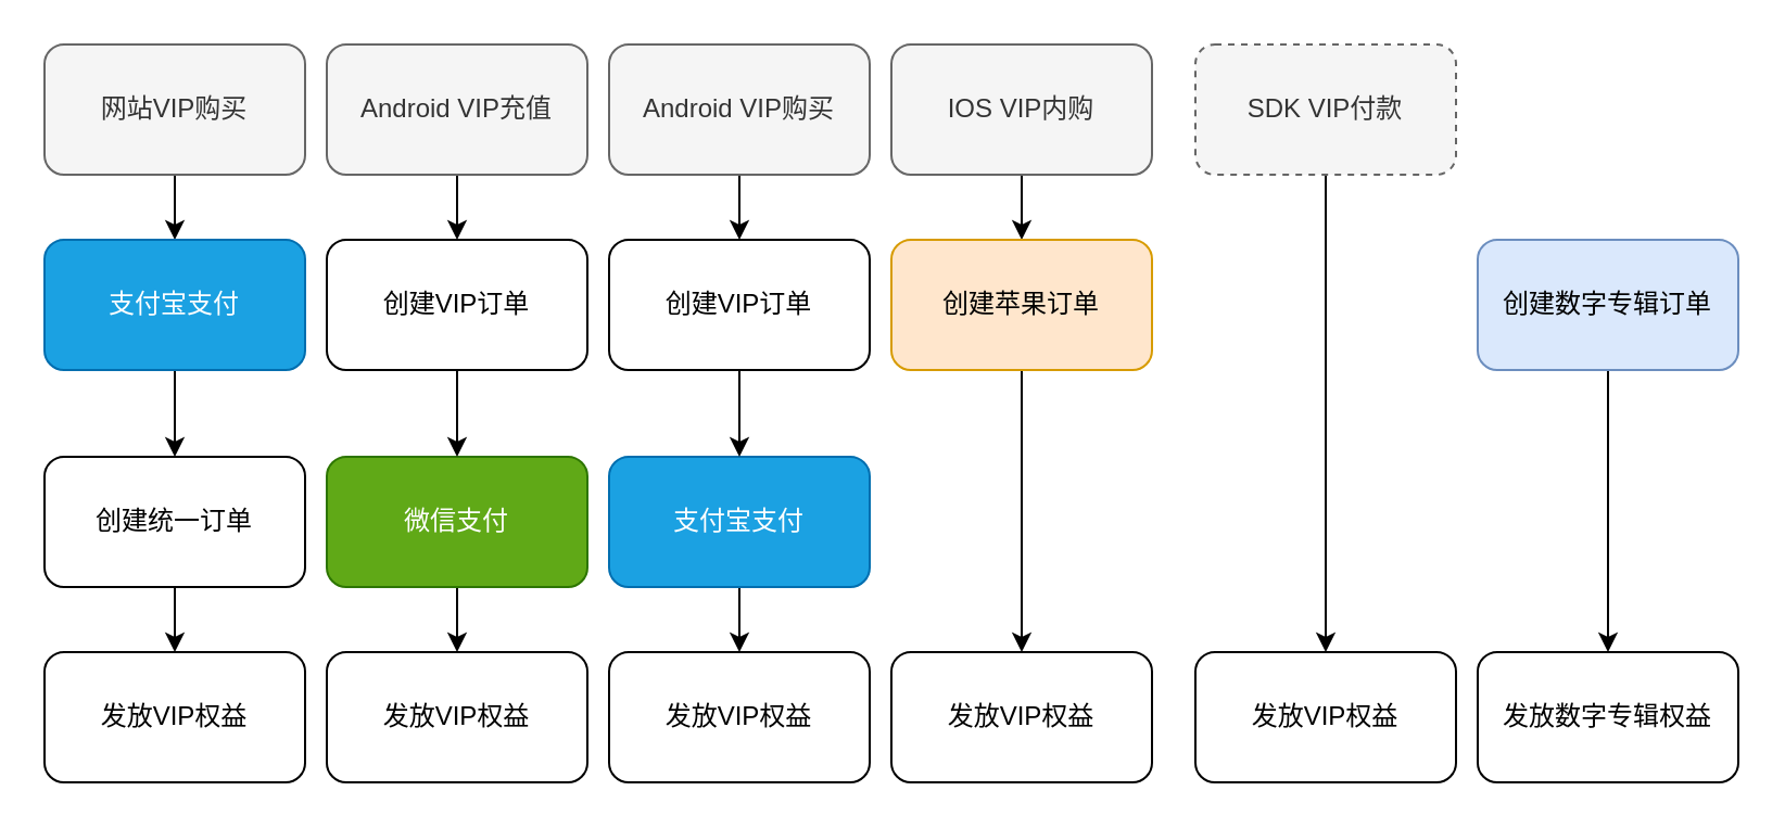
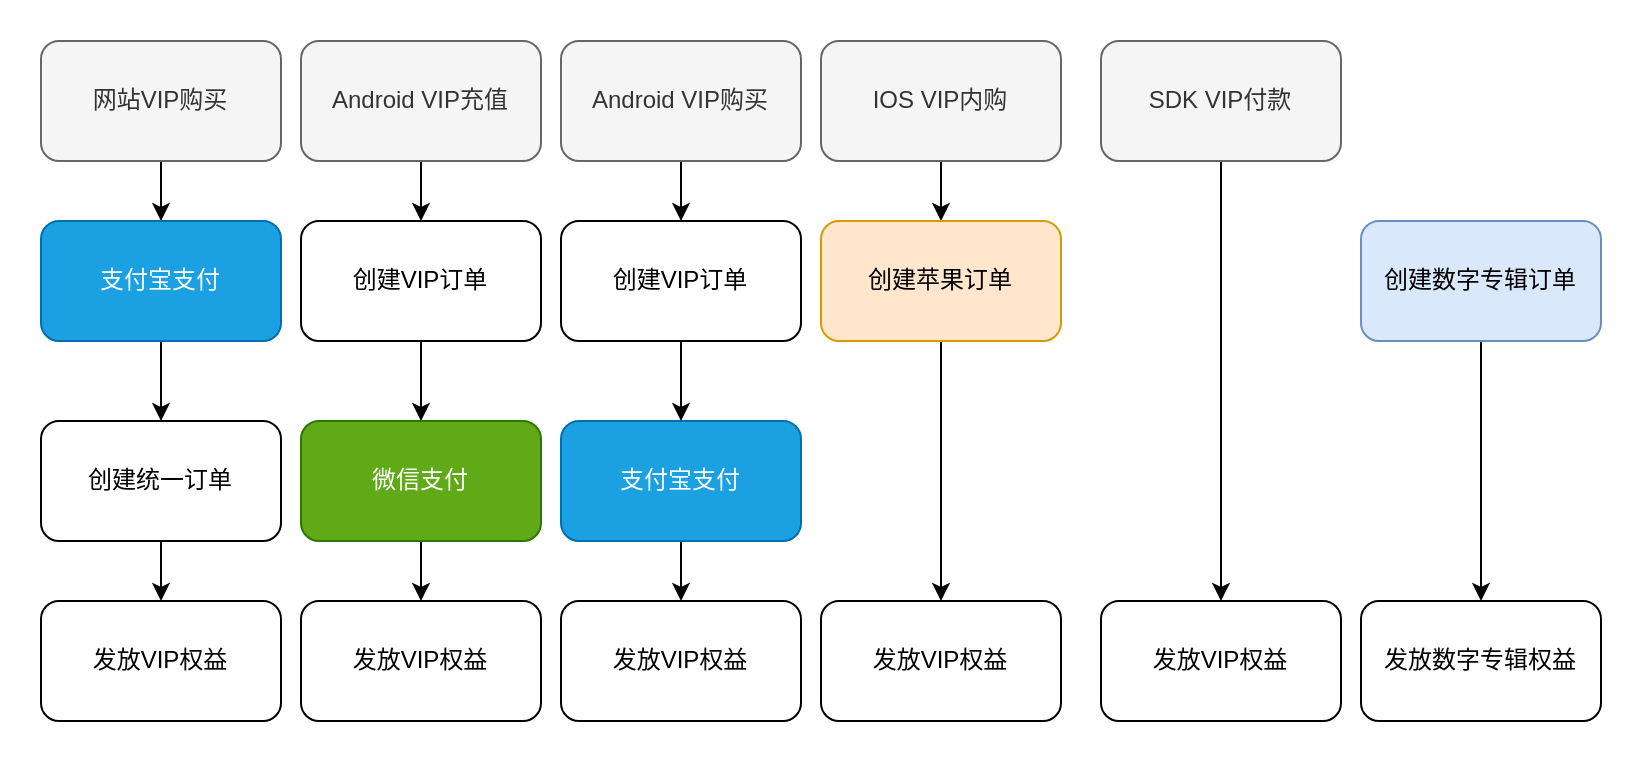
  <mxCell id="0" />
  <mxCell id="1" parent="0" />
  <mxCell id="2" style="edgeStyle=orthogonalEdgeStyle;rounded=0;orthogonalLoop=1;jettySize=auto;html=1;exitX=0.5;exitY=1;exitDx=0;exitDy=0;" edge="1" parent="1" source="3" target="5"><mxGeometry relative="1" as="geometry" /></mxCell>
  <mxCell id="3" value="网站VIP购买" style="rounded=1;whiteSpace=wrap;html=1;fillColor=#f5f5f5;strokeColor=#666666;fontColor=#333333;" vertex="1" parent="1"><mxGeometry x="20" y="20" width="120" height="60" as="geometry" /></mxCell>
  <mxCell id="4" style="edgeStyle=orthogonalEdgeStyle;rounded=0;orthogonalLoop=1;jettySize=auto;html=1;exitX=0.5;exitY=1;exitDx=0;exitDy=0;" edge="1" parent="1" source="5" target="7"><mxGeometry relative="1" as="geometry" /></mxCell>
  <mxCell id="5" value="支付宝支付" style="rounded=1;whiteSpace=wrap;html=1;fillColor=#1ba1e2;strokeColor=#006EAF;fontColor=#ffffff;" vertex="1" parent="1"><mxGeometry x="20" y="110" width="120" height="60" as="geometry" /></mxCell>
  <mxCell id="6" style="edgeStyle=orthogonalEdgeStyle;rounded=0;orthogonalLoop=1;jettySize=auto;html=1;exitX=0.5;exitY=1;exitDx=0;exitDy=0;" edge="1" parent="1" source="7" target="8"><mxGeometry relative="1" as="geometry" /></mxCell>
  <mxCell id="7" value="创建统一订单" style="rounded=1;whiteSpace=wrap;html=1;" vertex="1" parent="1"><mxGeometry x="20" y="210" width="120" height="60" as="geometry" /></mxCell>
  <mxCell id="8" value="发放VIP权益" style="rounded=1;whiteSpace=wrap;html=1;" vertex="1" parent="1"><mxGeometry x="20" y="300" width="120" height="60" as="geometry" /></mxCell>
  <mxCell id="9" style="edgeStyle=orthogonalEdgeStyle;rounded=0;orthogonalLoop=1;jettySize=auto;html=1;exitX=0.5;exitY=1;exitDx=0;exitDy=0;" edge="1" parent="1" source="10" target="14"><mxGeometry relative="1" as="geometry" /></mxCell>
  <mxCell id="10" value="Android VIP充值" style="rounded=1;whiteSpace=wrap;html=1;fillColor=#f5f5f5;strokeColor=#666666;fontColor=#333333;" vertex="1" parent="1"><mxGeometry x="150" y="20" width="120" height="60" as="geometry" /></mxCell>
  <mxCell id="11" style="edgeStyle=orthogonalEdgeStyle;rounded=0;orthogonalLoop=1;jettySize=auto;html=1;exitX=0.5;exitY=1;exitDx=0;exitDy=0;" edge="1" parent="1" source="12" target="15"><mxGeometry relative="1" as="geometry" /></mxCell>
  <mxCell id="12" value="微信支付" style="rounded=1;whiteSpace=wrap;html=1;fillColor=#60a917;strokeColor=#2D7600;fontColor=#ffffff;" vertex="1" parent="1"><mxGeometry x="150" y="210" width="120" height="60" as="geometry" /></mxCell>
  <mxCell id="13" style="edgeStyle=orthogonalEdgeStyle;rounded=0;orthogonalLoop=1;jettySize=auto;html=1;exitX=0.5;exitY=1;exitDx=0;exitDy=0;" edge="1" parent="1" source="14" target="12"><mxGeometry relative="1" as="geometry" /></mxCell>
  <mxCell id="14" value="创建VIP订单" style="rounded=1;whiteSpace=wrap;html=1;" vertex="1" parent="1"><mxGeometry x="150" y="110" width="120" height="60" as="geometry" /></mxCell>
  <mxCell id="15" value="发放VIP权益" style="rounded=1;whiteSpace=wrap;html=1;" vertex="1" parent="1"><mxGeometry x="150" y="300" width="120" height="60" as="geometry" /></mxCell>
  <mxCell id="16" style="edgeStyle=orthogonalEdgeStyle;rounded=0;orthogonalLoop=1;jettySize=auto;html=1;exitX=0.5;exitY=1;exitDx=0;exitDy=0;" edge="1" parent="1" source="17" target="21"><mxGeometry relative="1" as="geometry" /></mxCell>
  <mxCell id="17" value="Android VIP购买" style="rounded=1;whiteSpace=wrap;html=1;fillColor=#f5f5f5;strokeColor=#666666;fontColor=#333333;" vertex="1" parent="1"><mxGeometry x="280" y="20" width="120" height="60" as="geometry" /></mxCell>
  <mxCell id="18" style="edgeStyle=orthogonalEdgeStyle;rounded=0;orthogonalLoop=1;jettySize=auto;html=1;exitX=0.5;exitY=1;exitDx=0;exitDy=0;" edge="1" parent="1" source="19" target="22"><mxGeometry relative="1" as="geometry" /></mxCell>
  <mxCell id="19" value="支付宝支付" style="rounded=1;whiteSpace=wrap;html=1;fillColor=#1ba1e2;strokeColor=#006EAF;fontColor=#ffffff;" vertex="1" parent="1"><mxGeometry x="280" y="210" width="120" height="60" as="geometry" /></mxCell>
  <mxCell id="20" style="edgeStyle=orthogonalEdgeStyle;rounded=0;orthogonalLoop=1;jettySize=auto;html=1;exitX=0.5;exitY=1;exitDx=0;exitDy=0;" edge="1" parent="1" source="21" target="19"><mxGeometry relative="1" as="geometry" /></mxCell>
  <mxCell id="21" value="创建VIP订单" style="rounded=1;whiteSpace=wrap;html=1;" vertex="1" parent="1"><mxGeometry x="280" y="110" width="120" height="60" as="geometry" /></mxCell>
  <mxCell id="22" value="发放VIP权益" style="rounded=1;whiteSpace=wrap;html=1;" vertex="1" parent="1"><mxGeometry x="280" y="300" width="120" height="60" as="geometry" /></mxCell>
  <mxCell id="23" style="edgeStyle=orthogonalEdgeStyle;rounded=0;orthogonalLoop=1;jettySize=auto;html=1;exitX=0.5;exitY=1;exitDx=0;exitDy=0;" edge="1" parent="1" source="24" target="26"><mxGeometry relative="1" as="geometry" /></mxCell>
  <mxCell id="24" value="IOS VIP内购" style="rounded=1;whiteSpace=wrap;html=1;fillColor=#f5f5f5;strokeColor=#666666;fontColor=#333333;" vertex="1" parent="1"><mxGeometry x="410" y="20" width="120" height="60" as="geometry" /></mxCell>
  <mxCell id="25" style="edgeStyle=orthogonalEdgeStyle;rounded=0;orthogonalLoop=1;jettySize=auto;html=1;exitX=0.5;exitY=1;exitDx=0;exitDy=0;" edge="1" parent="1" source="26" target="27"><mxGeometry relative="1" as="geometry"><mxPoint x="470" y="210" as="targetPoint" /></mxGeometry></mxCell>
  <mxCell id="26" value="创建苹果订单" style="rounded=1;whiteSpace=wrap;html=1;fillColor=#ffe6cc;strokeColor=#d79b00;" vertex="1" parent="1"><mxGeometry x="410" y="110" width="120" height="60" as="geometry" /></mxCell>
  <mxCell id="27" value="发放VIP权益" style="rounded=1;whiteSpace=wrap;html=1;" vertex="1" parent="1"><mxGeometry x="410" y="300" width="120" height="60" as="geometry" /></mxCell>
  <mxCell id="28" style="edgeStyle=orthogonalEdgeStyle;rounded=0;orthogonalLoop=1;jettySize=auto;html=1;exitX=0.5;exitY=1;exitDx=0;exitDy=0;entryX=0.5;entryY=0;entryDx=0;entryDy=0;" edge="1" parent="1" source="29" target="30"><mxGeometry relative="1" as="geometry" /></mxCell>
- <mxCell id="29" value="SDK VIP付款" style="rounded=1;whiteSpace=wrap;html=1;fillColor=#f5f5f5;strokeColor=#666666;fontColor=#333333;dashed=1;" vertex="1" parent="1"><mxGeometry x="550" y="20" width="120" height="60" as="geometry" /></mxCell>
+ <mxCell id="29" value="SDK VIP付款" style="rounded=1;whiteSpace=wrap;html=1;fillColor=#f5f5f5;strokeColor=#666666;fontColor=#333333;" vertex="1" parent="1"><mxGeometry x="550" y="20" width="120" height="60" as="geometry" /></mxCell>
  <mxCell id="30" value="发放VIP权益" style="rounded=1;whiteSpace=wrap;html=1;" vertex="1" parent="1"><mxGeometry x="550" y="300" width="120" height="60" as="geometry" /></mxCell>
  <mxCell id="31" style="edgeStyle=orthogonalEdgeStyle;rounded=0;orthogonalLoop=1;jettySize=auto;html=1;exitX=0.5;exitY=1;exitDx=0;exitDy=0;" edge="1" parent="1" source="32" target="33"><mxGeometry relative="1" as="geometry" /></mxCell>
  <mxCell id="32" value="创建数字专辑订单" style="rounded=1;whiteSpace=wrap;html=1;fillColor=#dae8fc;strokeColor=#6c8ebf;" vertex="1" parent="1"><mxGeometry x="680" y="110" width="120" height="60" as="geometry" /></mxCell>
  <mxCell id="33" value="发放数字专辑权益" style="rounded=1;whiteSpace=wrap;html=1;" vertex="1" parent="1"><mxGeometry x="680" y="300" width="120" height="60" as="geometry" /></mxCell>
